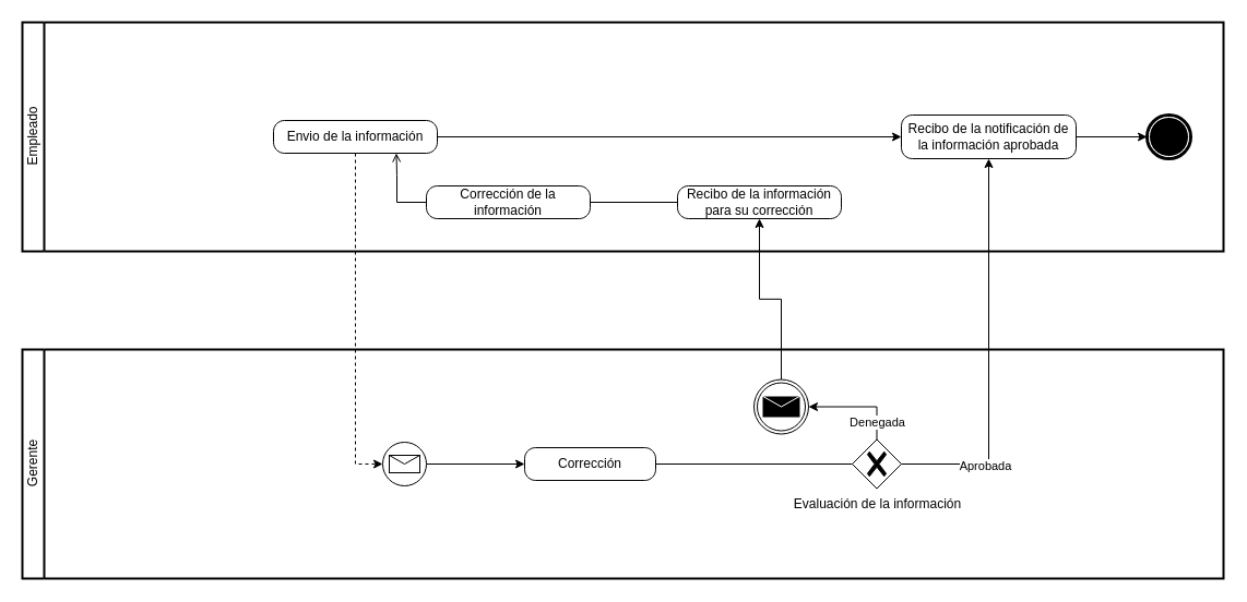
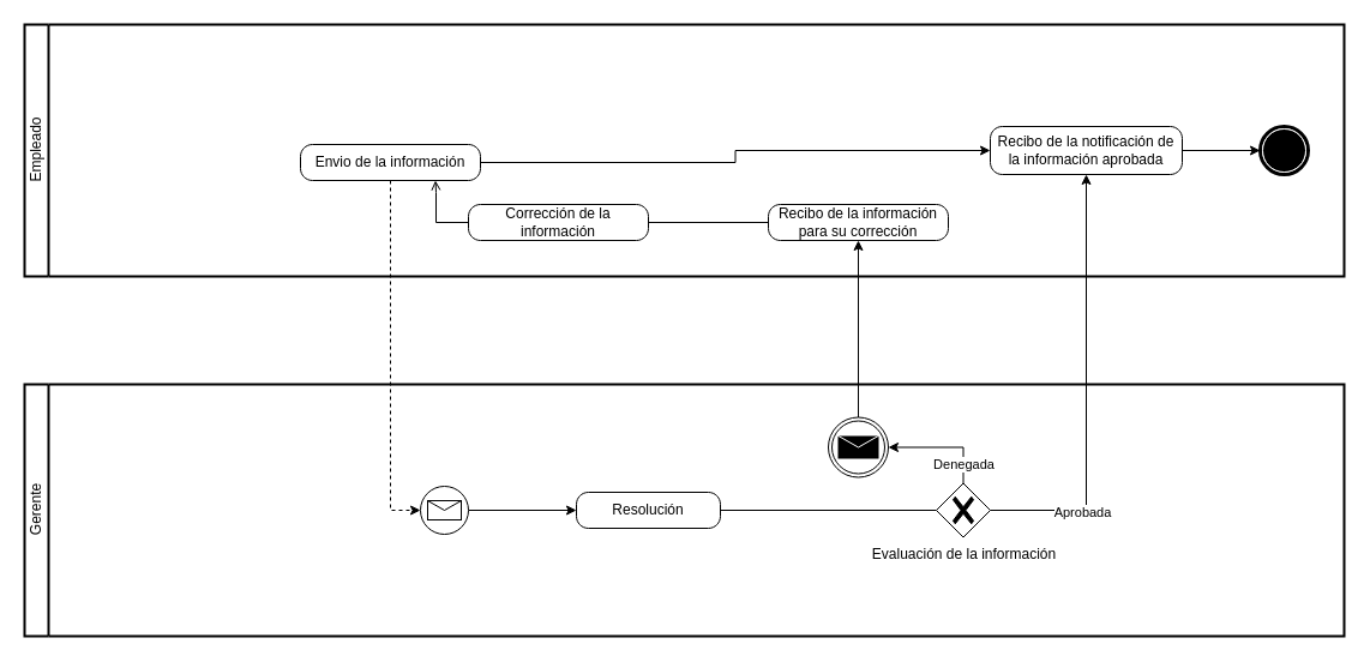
  <mxCell id="0" />
  <mxCell id="1" parent="0" />
  <mxCell id="2" value="Empleado" style="swimlane;html=1;startSize=20;fontStyle=0;collapsible=0;horizontal=0;swimlaneLine=1;swimlaneFillColor=#ffffff;strokeWidth=2;" vertex="1" parent="1"><mxGeometry x="20" y="20" width="1100" height="210" as="geometry" /></mxCell>
  <mxCell id="3" style="edgeStyle=orthogonalEdgeStyle;rounded=0;orthogonalLoop=1;jettySize=auto;html=1;entryX=0;entryY=0.5;entryDx=0;entryDy=0;entryPerimeter=0;" edge="1" parent="2" source="4" target="9"><mxGeometry relative="1" as="geometry" /></mxCell>
- <mxCell id="4" value="Envio de la información" style="points=[[0.25,0,0],[0.5,0,0],[0.75,0,0],[1,0.25,0],[1,0.5,0],[1,0.75,0],[0.75,1,0],[0.5,1,0],[0.25,1,0],[0,0.75,0],[0,0.5,0],[0,0.25,0]];shape=mxgraph.bpmn.task;whiteSpace=wrap;rectStyle=rounded;size=10;taskMarker=abstract;" vertex="1" parent="2"><mxGeometry x="230" y="90" width="150" height="30" as="geometry" /></mxCell>
+ <mxCell id="4" value="Envio de la información" style="points=[[0.25,0,0],[0.5,0,0],[0.75,0,0],[1,0.25,0],[1,0.5,0],[1,0.75,0],[0.75,1,0],[0.5,1,0],[0.25,1,0],[0,0.75,0],[0,0.5,0],[0,0.25,0]];shape=mxgraph.bpmn.task;whiteSpace=wrap;rectStyle=rounded;size=10;taskMarker=abstract;" vertex="1" parent="2"><mxGeometry x="230" y="100" width="150" height="30" as="geometry" /></mxCell>
  <mxCell id="5" style="edgeStyle=orthogonalEdgeStyle;rounded=0;orthogonalLoop=1;jettySize=auto;html=1;entryX=1;entryY=0.5;entryDx=0;entryDy=0;entryPerimeter=0;endArrow=none;" edge="1" parent="2" source="6" target="11"><mxGeometry relative="1" as="geometry" /></mxCell>
- <mxCell id="6" value="Recibo de la información para su corrección" style="points=[[0.25,0,0],[0.5,0,0],[0.75,0,0],[1,0.25,0],[1,0.5,0],[1,0.75,0],[0.75,1,0],[0.5,1,0],[0.25,1,0],[0,0.75,0],[0,0.5,0],[0,0.25,0]];shape=mxgraph.bpmn.task;whiteSpace=wrap;rectStyle=rounded;size=10;taskMarker=abstract;" vertex="1" parent="2"><mxGeometry x="600" y="150" width="150" height="30" as="geometry" /></mxCell>
+ <mxCell id="6" value="Recibo de la información para su corrección" style="points=[[0.25,0,0],[0.5,0,0],[0.75,0,0],[1,0.25,0],[1,0.5,0],[1,0.75,0],[0.75,1,0],[0.5,1,0],[0.25,1,0],[0,0.75,0],[0,0.5,0],[0,0.25,0]];shape=mxgraph.bpmn.task;whiteSpace=wrap;rectStyle=rounded;size=10;taskMarker=abstract;" vertex="1" parent="2"><mxGeometry x="620" y="150" width="150" height="30" as="geometry" /></mxCell>
  <mxCell id="7" value="" style="points=[[0.145,0.145,0],[0.5,0,0],[0.855,0.145,0],[1,0.5,0],[0.855,0.855,0],[0.5,1,0],[0.145,0.855,0],[0,0.5,0]];shape=mxgraph.bpmn.event;html=1;verticalLabelPosition=bottom;labelBackgroundColor=#ffffff;verticalAlign=top;align=center;perimeter=ellipsePerimeter;outlineConnect=0;aspect=fixed;outline=end;symbol=terminate;" vertex="1" parent="2"><mxGeometry x="1030" y="85" width="40" height="40" as="geometry" /></mxCell>
  <mxCell id="8" style="edgeStyle=orthogonalEdgeStyle;rounded=0;orthogonalLoop=1;jettySize=auto;html=1;entryX=0;entryY=0.5;entryDx=0;entryDy=0;entryPerimeter=0;" edge="1" parent="2" source="9" target="7"><mxGeometry relative="1" as="geometry" /></mxCell>
  <mxCell id="9" value="Recibo de la notificación de la información aprobada" style="points=[[0.25,0,0],[0.5,0,0],[0.75,0,0],[1,0.25,0],[1,0.5,0],[1,0.75,0],[0.75,1,0],[0.5,1,0],[0.25,1,0],[0,0.75,0],[0,0.5,0],[0,0.25,0]];shape=mxgraph.bpmn.task;whiteSpace=wrap;rectStyle=rounded;size=10;taskMarker=abstract;" vertex="1" parent="2"><mxGeometry x="805" y="85" width="160" height="40" as="geometry" /></mxCell>
  <mxCell id="10" style="edgeStyle=orthogonalEdgeStyle;rounded=0;orthogonalLoop=1;jettySize=auto;html=1;entryX=0.75;entryY=1;entryDx=0;entryDy=0;entryPerimeter=0;endArrow=open;" edge="1" parent="2" source="11" target="4"><mxGeometry relative="1" as="geometry"><mxPoint x="270" y="165" as="targetPoint" /><Array as="points"><mxPoint x="343" y="165" /><mxPoint x="343" y="140" /></Array></mxGeometry></mxCell>
  <mxCell id="11" value="Corrección de la información" style="points=[[0.25,0,0],[0.5,0,0],[0.75,0,0],[1,0.25,0],[1,0.5,0],[1,0.75,0],[0.75,1,0],[0.5,1,0],[0.25,1,0],[0,0.75,0],[0,0.5,0],[0,0.25,0]];shape=mxgraph.bpmn.task;whiteSpace=wrap;rectStyle=rounded;size=10;taskMarker=abstract;" vertex="1" parent="2"><mxGeometry x="370" y="150" width="150" height="30" as="geometry" /></mxCell>
  <mxCell id="12" value="Gerente" style="swimlane;html=1;startSize=20;fontStyle=0;collapsible=0;horizontal=0;swimlaneLine=1;swimlaneFillColor=#ffffff;strokeWidth=2;" vertex="1" parent="1"><mxGeometry x="20" y="320" width="1100" height="210" as="geometry" /></mxCell>
  <mxCell id="13" style="edgeStyle=orthogonalEdgeStyle;rounded=0;orthogonalLoop=1;jettySize=auto;html=1;entryX=0;entryY=0.5;entryDx=0;entryDy=0;entryPerimeter=0;" edge="1" parent="12" source="14" target="16"><mxGeometry relative="1" as="geometry" /></mxCell>
  <mxCell id="14" value="" style="points=[[0.145,0.145,0],[0.5,0,0],[0.855,0.145,0],[1,0.5,0],[0.855,0.855,0],[0.5,1,0],[0.145,0.855,0],[0,0.5,0]];shape=mxgraph.bpmn.event;html=1;verticalLabelPosition=bottom;labelBackgroundColor=#ffffff;verticalAlign=top;align=center;perimeter=ellipsePerimeter;outlineConnect=0;aspect=fixed;outline=standard;symbol=message;" vertex="1" parent="12"><mxGeometry x="330" y="85" width="40" height="40" as="geometry" /></mxCell>
  <mxCell id="15" style="edgeStyle=orthogonalEdgeStyle;rounded=0;orthogonalLoop=1;jettySize=auto;html=1;entryX=0;entryY=0.5;entryDx=0;entryDy=0;entryPerimeter=0;endArrow=none;" edge="1" parent="12" source="16" target="20"><mxGeometry relative="1" as="geometry"><mxPoint x="660" y="110" as="targetPoint" /></mxGeometry></mxCell>
- <mxCell id="16" value="Corrección" style="points=[[0.25,0,0],[0.5,0,0],[0.75,0,0],[1,0.25,0],[1,0.5,0],[1,0.75,0],[0.75,1,0],[0.5,1,0],[0.25,1,0],[0,0.75,0],[0,0.5,0],[0,0.25,0]];shape=mxgraph.bpmn.task;whiteSpace=wrap;rectStyle=rounded;size=10;taskMarker=abstract;" vertex="1" parent="12"><mxGeometry x="460" y="90" width="120" height="30" as="geometry" /></mxCell>
+ <mxCell id="16" value="Resolución" style="points=[[0.25,0,0],[0.5,0,0],[0.75,0,0],[1,0.25,0],[1,0.5,0],[1,0.75,0],[0.75,1,0],[0.5,1,0],[0.25,1,0],[0,0.75,0],[0,0.5,0],[0,0.25,0]];shape=mxgraph.bpmn.task;whiteSpace=wrap;rectStyle=rounded;size=10;taskMarker=abstract;" vertex="1" parent="12"><mxGeometry x="460" y="90" width="120" height="30" as="geometry" /></mxCell>
  <mxCell id="17" value="" style="points=[[0.145,0.145,0],[0.5,0,0],[0.855,0.145,0],[1,0.5,0],[0.855,0.855,0],[0.5,1,0],[0.145,0.855,0],[0,0.5,0]];shape=mxgraph.bpmn.event;html=1;verticalLabelPosition=bottom;labelBackgroundColor=#ffffff;verticalAlign=top;align=center;perimeter=ellipsePerimeter;outlineConnect=0;aspect=fixed;outline=throwing;symbol=message;" vertex="1" parent="12"><mxGeometry x="670" y="27.5" width="50" height="50" as="geometry" /></mxCell>
  <mxCell id="18" style="edgeStyle=orthogonalEdgeStyle;rounded=0;orthogonalLoop=1;jettySize=auto;html=1;entryX=1;entryY=0.5;entryDx=0;entryDy=0;entryPerimeter=0;" edge="1" parent="12" source="20" target="17"><mxGeometry relative="1" as="geometry"><mxPoint x="760" y="40" as="targetPoint" /><Array as="points"><mxPoint x="783" y="53" /></Array></mxGeometry></mxCell>
  <mxCell id="19" value="Denegada" style="edgeLabel;html=1;align=center;verticalAlign=middle;resizable=0;points=[];" vertex="1" connectable="0" parent="18"><mxGeometry x="-0.625" relative="1" as="geometry"><mxPoint y="1" as="offset" /></mxGeometry></mxCell>
  <mxCell id="20" value="Evaluación de la información" style="points=[[0.25,0.25,0],[0.5,0,0],[0.75,0.25,0],[1,0.5,0],[0.75,0.75,0],[0.5,1,0],[0.25,0.75,0],[0,0.5,0]];shape=mxgraph.bpmn.gateway2;html=1;verticalLabelPosition=bottom;labelBackgroundColor=#ffffff;verticalAlign=top;align=center;perimeter=rhombusPerimeter;outlineConnect=0;outline=none;symbol=none;gwType=exclusive;" vertex="1" parent="12"><mxGeometry x="760" y="82.5" width="45" height="45" as="geometry" /></mxCell>
  <mxCell id="21" style="edgeStyle=orthogonalEdgeStyle;rounded=0;orthogonalLoop=1;jettySize=auto;html=1;entryX=0;entryY=0.5;entryDx=0;entryDy=0;entryPerimeter=0;dashed=1;" edge="1" parent="1" source="4" target="14"><mxGeometry relative="1" as="geometry" /></mxCell>
  <mxCell id="22" style="edgeStyle=orthogonalEdgeStyle;rounded=0;orthogonalLoop=1;jettySize=auto;html=1;entryX=0.5;entryY=1;entryDx=0;entryDy=0;entryPerimeter=0;" edge="1" parent="1" source="17" target="6"><mxGeometry relative="1" as="geometry" /></mxCell>
  <mxCell id="23" style="edgeStyle=orthogonalEdgeStyle;rounded=0;orthogonalLoop=1;jettySize=auto;html=1;entryX=0.5;entryY=1;entryDx=0;entryDy=0;entryPerimeter=0;" edge="1" parent="1" source="20" target="9"><mxGeometry relative="1" as="geometry"><mxPoint x="930" y="425" as="targetPoint" /><Array as="points"><mxPoint x="905" y="425" /></Array></mxGeometry></mxCell>
  <mxCell id="24" value="Aprobada" style="edgeLabel;html=1;align=center;verticalAlign=middle;resizable=0;points=[];" vertex="1" connectable="0" parent="23"><mxGeometry x="-0.578" y="-1" relative="1" as="geometry"><mxPoint as="offset" /></mxGeometry></mxCell>
